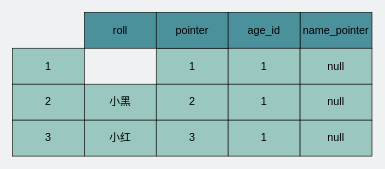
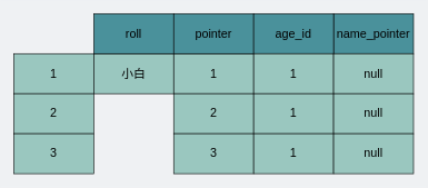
  <mxCell id="0" />
  <mxCell id="1" parent="0" />
  <mxCell id="2" value="1" style="rounded=0;whiteSpace=wrap;html=1;fillColor=#9AC7BF;gradientColor=none;fontSize=18;" parent="1" vertex="1"><mxGeometry x="20" y="80" width="120" height="60" as="geometry" /></mxCell>
+ <mxCell id="3" value="小白" style="rounded=0;whiteSpace=wrap;html=1;fillColor=#9AC7BF;gradientColor=none;fontSize=18;" parent="1" vertex="1"><mxGeometry x="140" y="80" width="120" height="60" as="geometry" /></mxCell>
  <mxCell id="4" value="&lt;span style=&quot;font-size: 18px&quot;&gt;1&lt;/span&gt;" style="rounded=0;whiteSpace=wrap;html=1;fillColor=#9AC7BF;gradientColor=none;fontSize=18;" parent="1" vertex="1"><mxGeometry x="260" y="80" width="120" height="60" as="geometry" /></mxCell>
  <mxCell id="5" value="2" style="rounded=0;whiteSpace=wrap;html=1;fillColor=#9AC7BF;gradientColor=none;fontSize=18;" parent="1" vertex="1"><mxGeometry x="20" y="140" width="120" height="60" as="geometry" /></mxCell>
- <mxCell id="6" value="小黑" style="rounded=0;whiteSpace=wrap;html=1;fillColor=#9AC7BF;gradientColor=none;fontSize=18;" parent="1" vertex="1"><mxGeometry x="140" y="140" width="120" height="60" as="geometry" /></mxCell>
  <mxCell id="7" value="&lt;span style=&quot;font-size: 18px&quot;&gt;2&lt;/span&gt;" style="rounded=0;whiteSpace=wrap;html=1;fillColor=#9AC7BF;gradientColor=none;fontSize=18;" parent="1" vertex="1"><mxGeometry x="260" y="140" width="120" height="60" as="geometry" /></mxCell>
  <mxCell id="8" value="roll" style="rounded=0;whiteSpace=wrap;html=1;fillColor=#4A919B;gradientColor=none;fontSize=18;" parent="1" vertex="1"><mxGeometry x="140" y="20" width="120" height="60" as="geometry" /></mxCell>
  <mxCell id="9" value="&lt;span style=&quot;font-size: 18px&quot;&gt;pointer&lt;/span&gt;" style="rounded=0;whiteSpace=wrap;html=1;fillColor=#4A919B;gradientColor=none;fontSize=18;" parent="1" vertex="1"><mxGeometry x="260" y="20" width="120" height="60" as="geometry" /></mxCell>
  <mxCell id="10" value="3" style="rounded=0;whiteSpace=wrap;html=1;fillColor=#9AC7BF;gradientColor=none;fontSize=18;" parent="1" vertex="1"><mxGeometry x="20" y="200" width="120" height="60" as="geometry" /></mxCell>
- <mxCell id="11" value="小红" style="rounded=0;whiteSpace=wrap;html=1;fillColor=#9AC7BF;gradientColor=none;fontSize=18;" parent="1" vertex="1"><mxGeometry x="140" y="200" width="120" height="60" as="geometry" /></mxCell>
  <mxCell id="12" value="&lt;span style=&quot;font-size: 18px&quot;&gt;3&lt;/span&gt;" style="rounded=0;whiteSpace=wrap;html=1;fillColor=#9AC7BF;gradientColor=none;fontSize=18;" parent="1" vertex="1"><mxGeometry x="260" y="200" width="120" height="60" as="geometry" /></mxCell>
  <mxCell id="13" value="name_pointer" style="rounded=0;whiteSpace=wrap;html=1;fillColor=#4A919B;gradientColor=none;fontSize=18;" vertex="1" parent="1"><mxGeometry x="500" y="20" width="120" height="60" as="geometry" /></mxCell>
  <mxCell id="14" value="age_id" style="rounded=0;whiteSpace=wrap;html=1;fillColor=#4A919B;gradientColor=none;fontSize=18;" vertex="1" parent="1"><mxGeometry x="380" y="20" width="120" height="60" as="geometry" /></mxCell>
  <mxCell id="15" value="1" style="rounded=0;whiteSpace=wrap;html=1;fillColor=#9AC7BF;gradientColor=none;fontSize=18;" vertex="1" parent="1"><mxGeometry x="380" y="80" width="120" height="60" as="geometry" /></mxCell>
  <mxCell id="16" value="null" style="rounded=0;whiteSpace=wrap;html=1;fillColor=#9AC7BF;gradientColor=none;fontSize=18;" vertex="1" parent="1"><mxGeometry x="500" y="80" width="120" height="60" as="geometry" /></mxCell>
  <mxCell id="17" value="1" style="rounded=0;whiteSpace=wrap;html=1;fillColor=#9AC7BF;gradientColor=none;fontSize=18;" vertex="1" parent="1"><mxGeometry x="380" y="140" width="120" height="60" as="geometry" /></mxCell>
  <mxCell id="18" value="null" style="rounded=0;whiteSpace=wrap;html=1;fillColor=#9AC7BF;gradientColor=none;fontSize=18;" vertex="1" parent="1"><mxGeometry x="500" y="140" width="120" height="60" as="geometry" /></mxCell>
  <mxCell id="19" value="1" style="rounded=0;whiteSpace=wrap;html=1;fillColor=#9AC7BF;gradientColor=none;fontSize=18;" vertex="1" parent="1"><mxGeometry x="380" y="200" width="120" height="60" as="geometry" /></mxCell>
  <mxCell id="20" value="null" style="rounded=0;whiteSpace=wrap;html=1;fillColor=#9AC7BF;gradientColor=none;fontSize=18;" vertex="1" parent="1"><mxGeometry x="500" y="200" width="120" height="60" as="geometry" /></mxCell>
